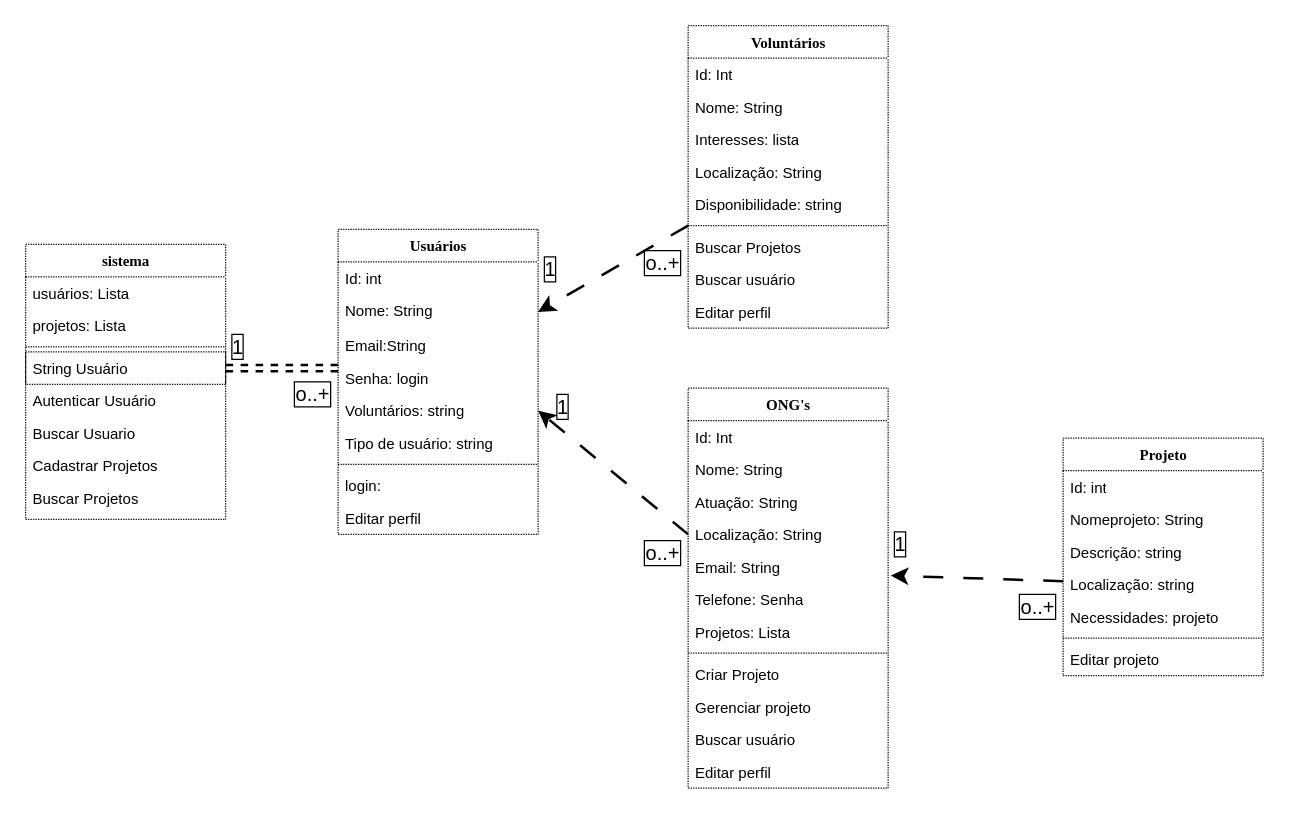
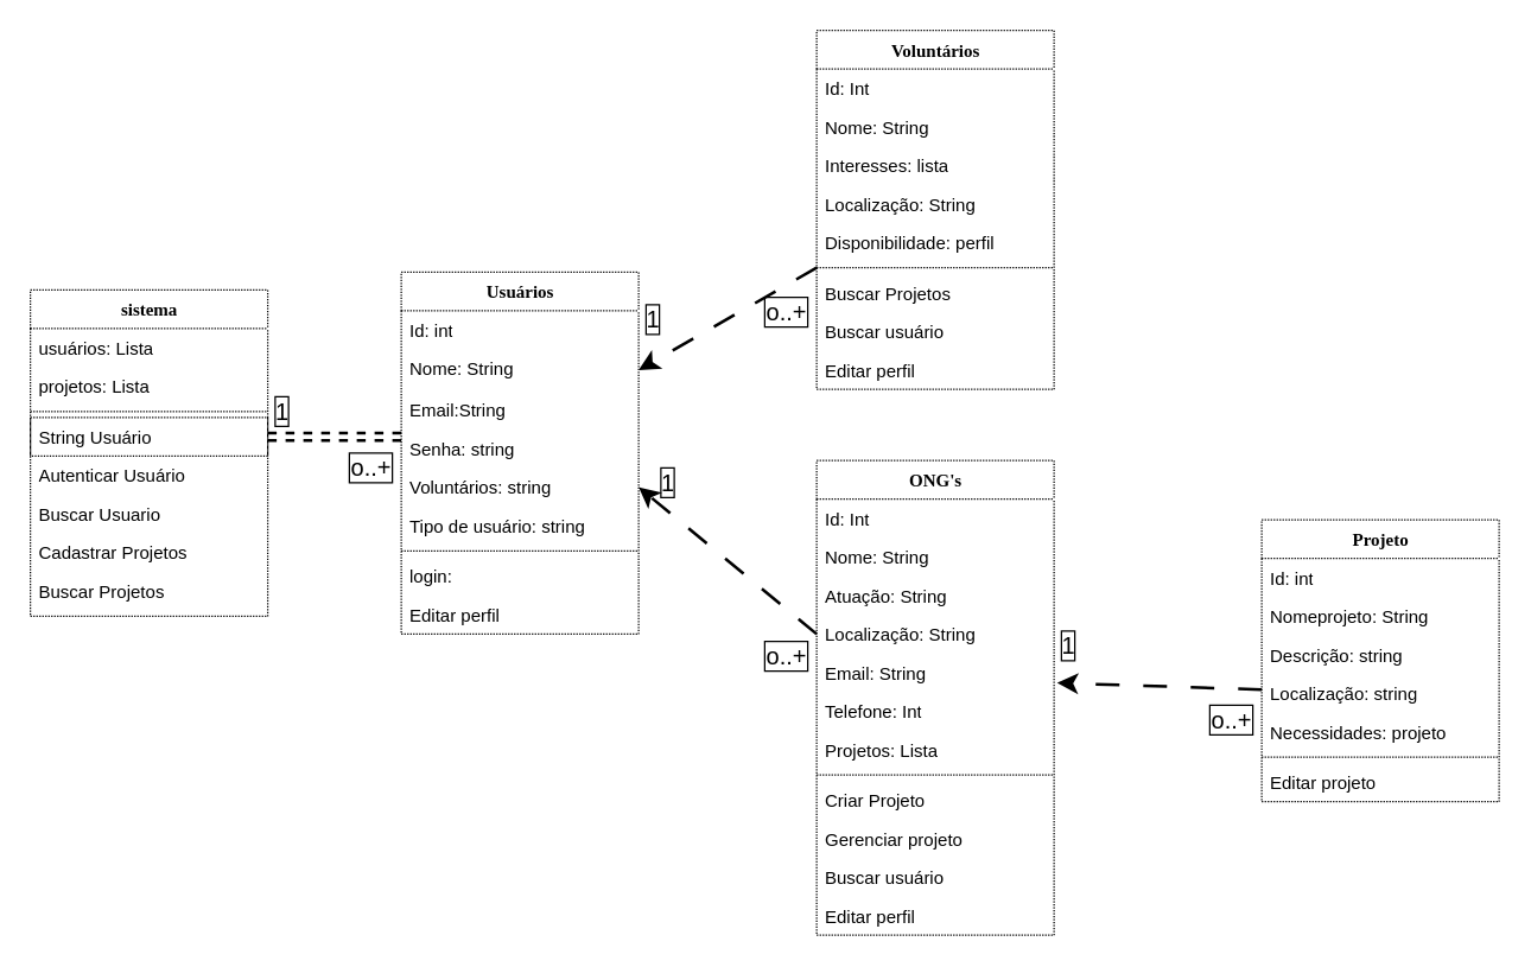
  <mxCell id="0" />
  <mxCell id="1" parent="0" />
  <mxCell id="2" value="sistema" style="swimlane;html=1;fontStyle=1;align=center;verticalAlign=top;childLayout=stackLayout;horizontal=1;startSize=26;horizontalStack=0;resizeParent=1;resizeLast=0;collapsible=1;marginBottom=0;swimlaneFillColor=#ffffff;rounded=0;shadow=0;comic=0;labelBackgroundColor=none;strokeWidth=1;fillColor=none;fontFamily=Verdana;fontSize=12;dashed=1;dashPattern=1 1;" parent="1" vertex="1"><mxGeometry x="20" y="195" width="160" height="220" as="geometry" /></mxCell>
  <mxCell id="3" value="usuários: Lista" style="text;html=1;strokeColor=none;fillColor=none;align=left;verticalAlign=top;spacingLeft=4;spacingRight=4;whiteSpace=wrap;overflow=hidden;rotatable=0;points=[[0,0.5],[1,0.5]];portConstraint=eastwest;dashed=1;dashPattern=1 1;" parent="2" vertex="1"><mxGeometry y="26" width="160" height="26" as="geometry" /></mxCell>
  <mxCell id="4" value="projetos: Lista" style="text;html=1;strokeColor=none;fillColor=none;align=left;verticalAlign=top;spacingLeft=4;spacingRight=4;whiteSpace=wrap;overflow=hidden;rotatable=0;points=[[0,0.5],[1,0.5]];portConstraint=eastwest;dashed=1;dashPattern=1 1;" vertex="1" parent="2"><mxGeometry y="52" width="160" height="26" as="geometry" /></mxCell>
  <mxCell id="5" value="" style="line;html=1;strokeWidth=1;fillColor=none;align=left;verticalAlign=middle;spacingTop=-1;spacingLeft=3;spacingRight=3;rotatable=0;labelPosition=right;points=[];portConstraint=eastwest;dashed=1;dashPattern=1 1;" parent="2" vertex="1"><mxGeometry y="78" width="160" height="8" as="geometry" /></mxCell>
  <mxCell id="6" value="String Usuário&amp;nbsp;" style="text;html=1;strokeColor=default;fillColor=none;align=left;verticalAlign=top;spacingLeft=4;spacingRight=4;whiteSpace=wrap;overflow=hidden;rotatable=0;points=[[0,0.5],[1,0.5]];portConstraint=eastwest;dashed=1;dashPattern=1 1;" parent="2" vertex="1"><mxGeometry y="86" width="160" height="26" as="geometry" /></mxCell>
  <mxCell id="7" value="Autenticar Usuário&amp;nbsp;" style="text;html=1;strokeColor=none;fillColor=none;align=left;verticalAlign=top;spacingLeft=4;spacingRight=4;whiteSpace=wrap;overflow=hidden;rotatable=0;points=[[0,0.5],[1,0.5]];portConstraint=eastwest;dashed=1;dashPattern=1 1;" vertex="1" parent="2"><mxGeometry y="112" width="160" height="26" as="geometry" /></mxCell>
  <mxCell id="8" value="Buscar Usuario" style="text;html=1;strokeColor=none;fillColor=none;align=left;verticalAlign=top;spacingLeft=4;spacingRight=4;whiteSpace=wrap;overflow=hidden;rotatable=0;points=[[0,0.5],[1,0.5]];portConstraint=eastwest;dashed=1;dashPattern=1 1;" vertex="1" parent="2"><mxGeometry y="138" width="160" height="26" as="geometry" /></mxCell>
  <mxCell id="9" value="Cadastrar Projetos" style="text;html=1;strokeColor=none;fillColor=none;align=left;verticalAlign=top;spacingLeft=4;spacingRight=4;whiteSpace=wrap;overflow=hidden;rotatable=0;points=[[0,0.5],[1,0.5]];portConstraint=eastwest;dashed=1;dashPattern=1 1;" vertex="1" parent="2"><mxGeometry y="164" width="160" height="26" as="geometry" /></mxCell>
  <mxCell id="10" value="Buscar Projetos" style="text;html=1;strokeColor=none;fillColor=none;align=left;verticalAlign=top;spacingLeft=4;spacingRight=4;whiteSpace=wrap;overflow=hidden;rotatable=0;points=[[0,0.5],[1,0.5]];portConstraint=eastwest;dashed=1;" vertex="1" parent="2"><mxGeometry y="190" width="160" height="26" as="geometry" /></mxCell>
  <mxCell id="11" value="Usuários" style="swimlane;html=1;fontStyle=1;align=center;verticalAlign=top;childLayout=stackLayout;horizontal=1;startSize=26;horizontalStack=0;resizeParent=1;resizeLast=0;collapsible=1;marginBottom=0;swimlaneFillColor=#ffffff;rounded=0;shadow=0;comic=0;labelBackgroundColor=none;strokeWidth=1;fillColor=none;fontFamily=Verdana;fontSize=12;dashed=1;dashPattern=1 1;" parent="1" vertex="1"><mxGeometry x="270" y="183" width="160" height="244" as="geometry" /></mxCell>
  <mxCell id="12" value="Id: int" style="text;html=1;strokeColor=none;fillColor=none;align=left;verticalAlign=top;spacingLeft=4;spacingRight=4;whiteSpace=wrap;overflow=hidden;rotatable=0;points=[[0,0.5],[1,0.5]];portConstraint=eastwest;dashed=1;dashPattern=1 1;" parent="11" vertex="1"><mxGeometry y="26" width="160" height="26" as="geometry" /></mxCell>
  <mxCell id="13" value="Nome: String" style="text;html=1;strokeColor=none;fillColor=none;align=left;verticalAlign=top;spacingLeft=4;spacingRight=4;whiteSpace=wrap;overflow=hidden;rotatable=0;points=[[0,0.5],[1,0.5]];portConstraint=eastwest;dashed=1;dashPattern=1 1;" vertex="1" parent="11"><mxGeometry y="52" width="160" height="28" as="geometry" /></mxCell>
  <mxCell id="14" value="Email:String" style="text;html=1;strokeColor=none;fillColor=none;align=left;verticalAlign=top;spacingLeft=4;spacingRight=4;whiteSpace=wrap;overflow=hidden;rotatable=0;points=[[0,0.5],[1,0.5]];portConstraint=eastwest;dashed=1;" parent="11" vertex="1"><mxGeometry y="80" width="160" height="26" as="geometry" /></mxCell>
- <mxCell id="15" value="Senha: login" style="text;html=1;strokeColor=none;fillColor=none;align=left;verticalAlign=top;spacingLeft=4;spacingRight=4;whiteSpace=wrap;overflow=hidden;rotatable=0;points=[[0,0.5],[1,0.5]];portConstraint=eastwest;dashed=1;dashPattern=1 1;" parent="11" vertex="1"><mxGeometry y="106" width="160" height="26" as="geometry" /></mxCell>
+ <mxCell id="15" value="Senha: string" style="text;html=1;strokeColor=none;fillColor=none;align=left;verticalAlign=top;spacingLeft=4;spacingRight=4;whiteSpace=wrap;overflow=hidden;rotatable=0;points=[[0,0.5],[1,0.5]];portConstraint=eastwest;dashed=1;dashPattern=1 1;" parent="11" vertex="1"><mxGeometry y="106" width="160" height="26" as="geometry" /></mxCell>
  <mxCell id="16" value="Voluntários: string" style="text;html=1;strokeColor=none;fillColor=none;align=left;verticalAlign=top;spacingLeft=4;spacingRight=4;whiteSpace=wrap;overflow=hidden;rotatable=0;points=[[0,0.5],[1,0.5]];portConstraint=eastwest;dashed=1;dashPattern=1 1;" parent="11" vertex="1"><mxGeometry y="132" width="160" height="26" as="geometry" /></mxCell>
  <mxCell id="17" value="Tipo de usuário: string" style="text;html=1;strokeColor=none;fillColor=none;align=left;verticalAlign=top;spacingLeft=4;spacingRight=4;whiteSpace=wrap;overflow=hidden;rotatable=0;points=[[0,0.5],[1,0.5]];portConstraint=eastwest;dashed=1;dashPattern=1 1;" parent="11" vertex="1"><mxGeometry y="158" width="160" height="26" as="geometry" /></mxCell>
  <mxCell id="18" value="" style="line;html=1;strokeWidth=1;fillColor=none;align=left;verticalAlign=middle;spacingTop=-1;spacingLeft=3;spacingRight=3;rotatable=0;labelPosition=right;points=[];portConstraint=eastwest;dashed=1;dashPattern=1 1;" parent="11" vertex="1"><mxGeometry y="184" width="160" height="8" as="geometry" /></mxCell>
  <mxCell id="19" value="login:&lt;div&gt;&lt;br&gt;&lt;/div&gt;" style="text;html=1;strokeColor=none;fillColor=none;align=left;verticalAlign=top;spacingLeft=4;spacingRight=4;whiteSpace=wrap;overflow=hidden;rotatable=0;points=[[0,0.5],[1,0.5]];portConstraint=eastwest;dashed=1;dashPattern=1 1;" parent="11" vertex="1"><mxGeometry y="192" width="160" height="26" as="geometry" /></mxCell>
  <mxCell id="20" value="Editar perfil" style="text;html=1;strokeColor=none;fillColor=none;align=left;verticalAlign=top;spacingLeft=4;spacingRight=4;whiteSpace=wrap;overflow=hidden;rotatable=0;points=[[0,0.5],[1,0.5]];portConstraint=eastwest;dashed=1;dashPattern=1 1;" parent="11" vertex="1"><mxGeometry y="218" width="160" height="26" as="geometry" /></mxCell>
  <mxCell id="21" value="Voluntários" style="swimlane;html=1;fontStyle=1;align=center;verticalAlign=top;childLayout=stackLayout;horizontal=1;startSize=26;horizontalStack=0;resizeParent=1;resizeLast=0;collapsible=1;marginBottom=0;swimlaneFillColor=#ffffff;rounded=0;shadow=0;comic=0;labelBackgroundColor=none;strokeWidth=1;fillColor=none;fontFamily=Verdana;fontSize=12;dashed=1;dashPattern=1 1;" parent="1" vertex="1"><mxGeometry x="550" y="20" width="160" height="242" as="geometry" /></mxCell>
  <mxCell id="22" value="Id: Int" style="text;html=1;strokeColor=none;fillColor=none;align=left;verticalAlign=top;spacingLeft=4;spacingRight=4;whiteSpace=wrap;overflow=hidden;rotatable=0;points=[[0,0.5],[1,0.5]];portConstraint=eastwest;dashed=1;dashPattern=1 1;" parent="21" vertex="1"><mxGeometry y="26" width="160" height="26" as="geometry" /></mxCell>
  <mxCell id="23" value="Nome: String" style="text;html=1;strokeColor=none;fillColor=none;align=left;verticalAlign=top;spacingLeft=4;spacingRight=4;whiteSpace=wrap;overflow=hidden;rotatable=0;points=[[0,0.5],[1,0.5]];portConstraint=eastwest;dashed=1;dashPattern=1 1;" vertex="1" parent="21"><mxGeometry y="52" width="160" height="26" as="geometry" /></mxCell>
  <mxCell id="24" value="Interesses: lista" style="text;html=1;strokeColor=none;fillColor=none;align=left;verticalAlign=top;spacingLeft=4;spacingRight=4;whiteSpace=wrap;overflow=hidden;rotatable=0;points=[[0,0.5],[1,0.5]];portConstraint=eastwest;dashed=1;dashPattern=1 1;" vertex="1" parent="21"><mxGeometry y="78" width="160" height="26" as="geometry" /></mxCell>
  <mxCell id="25" value="Localização: String" style="text;html=1;strokeColor=none;fillColor=none;align=left;verticalAlign=top;spacingLeft=4;spacingRight=4;whiteSpace=wrap;overflow=hidden;rotatable=0;points=[[0,0.5],[1,0.5]];portConstraint=eastwest;dashed=1;dashPattern=1 1;" parent="21" vertex="1"><mxGeometry y="104" width="160" height="26" as="geometry" /></mxCell>
- <mxCell id="26" value="Disponibilidade: string" style="text;html=1;strokeColor=none;fillColor=none;align=left;verticalAlign=top;spacingLeft=4;spacingRight=4;whiteSpace=wrap;overflow=hidden;rotatable=0;points=[[0,0.5],[1,0.5]];portConstraint=eastwest;dashed=1;dashPattern=1 1;" parent="21" vertex="1"><mxGeometry y="130" width="160" height="26" as="geometry" /></mxCell>
+ <mxCell id="26" value="Disponibilidade: perfil" style="text;html=1;strokeColor=none;fillColor=none;align=left;verticalAlign=top;spacingLeft=4;spacingRight=4;whiteSpace=wrap;overflow=hidden;rotatable=0;points=[[0,0.5],[1,0.5]];portConstraint=eastwest;dashed=1;dashPattern=1 1;" parent="21" vertex="1"><mxGeometry y="130" width="160" height="26" as="geometry" /></mxCell>
  <mxCell id="27" value="" style="line;html=1;strokeWidth=1;fillColor=none;align=left;verticalAlign=middle;spacingTop=-1;spacingLeft=3;spacingRight=3;rotatable=0;labelPosition=right;points=[];portConstraint=eastwest;dashed=1;dashPattern=1 1;" parent="21" vertex="1"><mxGeometry y="156" width="160" height="8" as="geometry" /></mxCell>
  <mxCell id="28" value="Buscar Projetos&amp;nbsp;" style="text;html=1;strokeColor=none;fillColor=none;align=left;verticalAlign=top;spacingLeft=4;spacingRight=4;whiteSpace=wrap;overflow=hidden;rotatable=0;points=[[0,0.5],[1,0.5]];portConstraint=eastwest;dashed=1;dashPattern=1 1;" parent="21" vertex="1"><mxGeometry y="164" width="160" height="26" as="geometry" /></mxCell>
  <mxCell id="29" value="Buscar usuário" style="text;html=1;strokeColor=none;fillColor=none;align=left;verticalAlign=top;spacingLeft=4;spacingRight=4;whiteSpace=wrap;overflow=hidden;rotatable=0;points=[[0,0.5],[1,0.5]];portConstraint=eastwest;dashed=1;dashPattern=1 1;" parent="21" vertex="1"><mxGeometry y="190" width="160" height="26" as="geometry" /></mxCell>
  <mxCell id="30" value="Editar perfil" style="text;html=1;strokeColor=none;fillColor=none;align=left;verticalAlign=top;spacingLeft=4;spacingRight=4;whiteSpace=wrap;overflow=hidden;rotatable=0;points=[[0,0.5],[1,0.5]];portConstraint=eastwest;dashed=1;dashPattern=1 1;" vertex="1" parent="21"><mxGeometry y="216" width="160" height="26" as="geometry" /></mxCell>
  <mxCell id="31" value="Projeto" style="swimlane;html=1;fontStyle=1;align=center;verticalAlign=top;childLayout=stackLayout;horizontal=1;startSize=26;horizontalStack=0;resizeParent=1;resizeLast=0;collapsible=1;marginBottom=0;swimlaneFillColor=#ffffff;rounded=0;shadow=0;comic=0;labelBackgroundColor=none;strokeWidth=1;fillColor=none;fontFamily=Verdana;fontSize=12;dashed=1;dashPattern=1 1;" parent="1" vertex="1"><mxGeometry x="850" y="350" width="160" height="190" as="geometry" /></mxCell>
  <mxCell id="32" value="Id: int" style="text;html=1;strokeColor=none;fillColor=none;align=left;verticalAlign=top;spacingLeft=4;spacingRight=4;whiteSpace=wrap;overflow=hidden;rotatable=0;points=[[0,0.5],[1,0.5]];portConstraint=eastwest;dashed=1;dashPattern=1 1;" parent="31" vertex="1"><mxGeometry y="26" width="160" height="26" as="geometry" /></mxCell>
  <mxCell id="33" value="Nomeprojeto: String" style="text;html=1;strokeColor=none;fillColor=none;align=left;verticalAlign=top;spacingLeft=4;spacingRight=4;whiteSpace=wrap;overflow=hidden;rotatable=0;points=[[0,0.5],[1,0.5]];portConstraint=eastwest;dashed=1;dashPattern=1 1;" parent="31" vertex="1"><mxGeometry y="52" width="160" height="26" as="geometry" /></mxCell>
  <mxCell id="34" value="Descrição: string" style="text;html=1;strokeColor=none;fillColor=none;align=left;verticalAlign=top;spacingLeft=4;spacingRight=4;whiteSpace=wrap;overflow=hidden;rotatable=0;points=[[0,0.5],[1,0.5]];portConstraint=eastwest;dashed=1;dashPattern=1 1;" parent="31" vertex="1"><mxGeometry y="78" width="160" height="26" as="geometry" /></mxCell>
  <mxCell id="35" value="Localização: string" style="text;html=1;strokeColor=none;fillColor=none;align=left;verticalAlign=top;spacingLeft=4;spacingRight=4;whiteSpace=wrap;overflow=hidden;rotatable=0;points=[[0,0.5],[1,0.5]];portConstraint=eastwest;dashed=1;dashPattern=1 1;" parent="31" vertex="1"><mxGeometry y="104" width="160" height="26" as="geometry" /></mxCell>
  <mxCell id="36" value="Necessidades: projeto" style="text;html=1;strokeColor=none;fillColor=none;align=left;verticalAlign=top;spacingLeft=4;spacingRight=4;whiteSpace=wrap;overflow=hidden;rotatable=0;points=[[0,0.5],[1,0.5]];portConstraint=eastwest;dashed=1;dashPattern=1 1;" parent="31" vertex="1"><mxGeometry y="130" width="160" height="26" as="geometry" /></mxCell>
  <mxCell id="37" value="" style="line;html=1;strokeWidth=1;fillColor=none;align=left;verticalAlign=middle;spacingTop=-1;spacingLeft=3;spacingRight=3;rotatable=0;labelPosition=right;points=[];portConstraint=eastwest;dashed=1;dashPattern=1 1;" parent="31" vertex="1"><mxGeometry y="156" width="160" height="8" as="geometry" /></mxCell>
  <mxCell id="38" value="Editar projeto" style="text;html=1;strokeColor=none;fillColor=none;align=left;verticalAlign=top;spacingLeft=4;spacingRight=4;whiteSpace=wrap;overflow=hidden;rotatable=0;points=[[0,0.5],[1,0.5]];portConstraint=eastwest;dashed=1;dashPattern=1 1;" parent="31" vertex="1"><mxGeometry y="164" width="160" height="26" as="geometry" /></mxCell>
  <mxCell id="39" value="ONG's" style="swimlane;html=1;fontStyle=1;align=center;verticalAlign=top;childLayout=stackLayout;horizontal=1;startSize=26;horizontalStack=0;resizeParent=1;resizeLast=0;collapsible=1;marginBottom=0;swimlaneFillColor=#ffffff;rounded=0;shadow=0;comic=0;labelBackgroundColor=none;strokeWidth=1;fillColor=none;fontFamily=Verdana;fontSize=12;dashed=1;dashPattern=1 1;" vertex="1" parent="1"><mxGeometry x="550" y="310" width="160" height="320" as="geometry" /></mxCell>
  <mxCell id="40" value="Id: Int" style="text;html=1;strokeColor=none;fillColor=none;align=left;verticalAlign=top;spacingLeft=4;spacingRight=4;whiteSpace=wrap;overflow=hidden;rotatable=0;points=[[0,0.5],[1,0.5]];portConstraint=eastwest;dashed=1;dashPattern=1 1;" vertex="1" parent="39"><mxGeometry y="26" width="160" height="26" as="geometry" /></mxCell>
  <mxCell id="41" value="Nome: String" style="text;html=1;strokeColor=none;fillColor=none;align=left;verticalAlign=top;spacingLeft=4;spacingRight=4;whiteSpace=wrap;overflow=hidden;rotatable=0;points=[[0,0.5],[1,0.5]];portConstraint=eastwest;dashed=1;dashPattern=1 1;" vertex="1" parent="39"><mxGeometry y="52" width="160" height="26" as="geometry" /></mxCell>
  <mxCell id="42" value="Atuação: String" style="text;html=1;strokeColor=none;fillColor=none;align=left;verticalAlign=top;spacingLeft=4;spacingRight=4;whiteSpace=wrap;overflow=hidden;rotatable=0;points=[[0,0.5],[1,0.5]];portConstraint=eastwest;dashed=1;dashPattern=1 1;" vertex="1" parent="39"><mxGeometry y="78" width="160" height="26" as="geometry" /></mxCell>
  <mxCell id="43" value="Localização: String" style="text;html=1;strokeColor=none;fillColor=none;align=left;verticalAlign=top;spacingLeft=4;spacingRight=4;whiteSpace=wrap;overflow=hidden;rotatable=0;points=[[0,0.5],[1,0.5]];portConstraint=eastwest;dashed=1;dashPattern=1 1;" vertex="1" parent="39"><mxGeometry y="104" width="160" height="26" as="geometry" /></mxCell>
  <mxCell id="44" value="Email: String" style="text;html=1;strokeColor=none;fillColor=none;align=left;verticalAlign=top;spacingLeft=4;spacingRight=4;whiteSpace=wrap;overflow=hidden;rotatable=0;points=[[0,0.5],[1,0.5]];portConstraint=eastwest;dashed=1;dashPattern=1 1;" vertex="1" parent="39"><mxGeometry y="130" width="160" height="26" as="geometry" /></mxCell>
- <mxCell id="45" value="Telefone: Senha" style="text;html=1;strokeColor=none;fillColor=none;align=left;verticalAlign=top;spacingLeft=4;spacingRight=4;whiteSpace=wrap;overflow=hidden;rotatable=0;points=[[0,0.5],[1,0.5]];portConstraint=eastwest;dashed=1;dashPattern=1 1;" vertex="1" parent="39"><mxGeometry y="156" width="160" height="26" as="geometry" /></mxCell>
+ <mxCell id="45" value="Telefone: Int" style="text;html=1;strokeColor=none;fillColor=none;align=left;verticalAlign=top;spacingLeft=4;spacingRight=4;whiteSpace=wrap;overflow=hidden;rotatable=0;points=[[0,0.5],[1,0.5]];portConstraint=eastwest;dashed=1;dashPattern=1 1;" vertex="1" parent="39"><mxGeometry y="156" width="160" height="26" as="geometry" /></mxCell>
  <mxCell id="46" value="Projetos: Lista" style="text;html=1;strokeColor=none;fillColor=none;align=left;verticalAlign=top;spacingLeft=4;spacingRight=4;whiteSpace=wrap;overflow=hidden;rotatable=0;points=[[0,0.5],[1,0.5]];portConstraint=eastwest;dashed=1;dashPattern=1 1;" vertex="1" parent="39"><mxGeometry y="182" width="160" height="26" as="geometry" /></mxCell>
  <mxCell id="47" value="" style="line;html=1;strokeWidth=1;fillColor=none;align=left;verticalAlign=middle;spacingTop=-1;spacingLeft=3;spacingRight=3;rotatable=0;labelPosition=right;points=[];portConstraint=eastwest;dashed=1;dashPattern=1 1;" vertex="1" parent="39"><mxGeometry y="208" width="160" height="8" as="geometry" /></mxCell>
  <mxCell id="48" value="Criar Projeto" style="text;html=1;strokeColor=none;fillColor=none;align=left;verticalAlign=top;spacingLeft=4;spacingRight=4;whiteSpace=wrap;overflow=hidden;rotatable=0;points=[[0,0.5],[1,0.5]];portConstraint=eastwest;dashed=1;dashPattern=1 1;" vertex="1" parent="39"><mxGeometry y="216" width="160" height="26" as="geometry" /></mxCell>
  <mxCell id="49" value="Gerenciar projeto" style="text;html=1;strokeColor=none;fillColor=none;align=left;verticalAlign=top;spacingLeft=4;spacingRight=4;whiteSpace=wrap;overflow=hidden;rotatable=0;points=[[0,0.5],[1,0.5]];portConstraint=eastwest;dashed=1;dashPattern=1 1;" vertex="1" parent="39"><mxGeometry y="242" width="160" height="26" as="geometry" /></mxCell>
  <mxCell id="50" value="Buscar usuário" style="text;html=1;strokeColor=none;fillColor=none;align=left;verticalAlign=top;spacingLeft=4;spacingRight=4;whiteSpace=wrap;overflow=hidden;rotatable=0;points=[[0,0.5],[1,0.5]];portConstraint=eastwest;dashed=1;dashPattern=1 1;" vertex="1" parent="39"><mxGeometry y="268" width="160" height="26" as="geometry" /></mxCell>
  <mxCell id="51" value="Editar perfil" style="text;html=1;strokeColor=none;fillColor=none;align=left;verticalAlign=top;spacingLeft=4;spacingRight=4;whiteSpace=wrap;overflow=hidden;rotatable=0;points=[[0,0.5],[1,0.5]];portConstraint=eastwest;dashed=1;dashPattern=1 1;" vertex="1" parent="39"><mxGeometry y="294" width="160" height="26" as="geometry" /></mxCell>
  <mxCell id="52" value="" style="edgeStyle=none;curved=1;rounded=0;orthogonalLoop=1;jettySize=auto;html=1;fontSize=12;startArrow=none;startFill=0;entryX=0;entryY=0.192;entryDx=0;entryDy=0;entryPerimeter=0;strokeWidth=2;targetPerimeterSpacing=2;shape=link;dashed=1;" edge="1" parent="1" source="6" target="15"><mxGeometry relative="1" as="geometry" /></mxCell>
  <mxCell id="53" style="edgeStyle=none;curved=1;rounded=0;orthogonalLoop=1;jettySize=auto;html=1;entryX=1.013;entryY=0.769;entryDx=0;entryDy=0;entryPerimeter=0;fontSize=12;startSize=8;endSize=8;dashed=1;dashPattern=8 8;strokeWidth=2;" edge="1" parent="1" source="35" target="44"><mxGeometry relative="1" as="geometry" /></mxCell>
  <mxCell id="54" style="edgeStyle=none;curved=1;rounded=0;orthogonalLoop=1;jettySize=auto;html=1;entryX=1;entryY=0.5;entryDx=0;entryDy=0;fontSize=12;startSize=8;endSize=8;dashed=1;dashPattern=8 8;strokeWidth=2;" edge="1" parent="1" target="13"><mxGeometry relative="1" as="geometry"><mxPoint x="550" y="180" as="sourcePoint" /></mxGeometry></mxCell>
  <mxCell id="55" style="edgeStyle=none;curved=1;rounded=0;orthogonalLoop=1;jettySize=auto;html=1;exitX=0;exitY=0.5;exitDx=0;exitDy=0;entryX=1;entryY=0.5;entryDx=0;entryDy=0;fontSize=12;startSize=8;endSize=8;dashed=1;dashPattern=8 8;strokeWidth=2;" edge="1" parent="1" source="43" target="16"><mxGeometry relative="1" as="geometry" /></mxCell>
  <mxCell id="56" value="o..+" style="text;html=1;align=center;verticalAlign=middle;whiteSpace=wrap;rounded=0;fontSize=16;labelBorderColor=default;" vertex="1" parent="1"><mxGeometry x="220" y="300" width="60" height="30" as="geometry" /></mxCell>
  <mxCell id="57" value="1" style="text;html=1;align=center;verticalAlign=middle;whiteSpace=wrap;rounded=0;fontSize=16;labelBorderColor=default;" vertex="1" parent="1"><mxGeometry x="160" y="262" width="60" height="30" as="geometry" /></mxCell>
  <mxCell id="58" value="1" style="text;html=1;align=center;verticalAlign=middle;whiteSpace=wrap;rounded=0;fontSize=16;labelBorderColor=default;" vertex="1" parent="1"><mxGeometry x="410" y="200" width="60" height="30" as="geometry" /></mxCell>
  <mxCell id="59" value="o..+" style="text;html=1;align=center;verticalAlign=middle;whiteSpace=wrap;rounded=0;fontSize=16;labelBorderColor=default;" vertex="1" parent="1"><mxGeometry x="500" y="195" width="60" height="30" as="geometry" /></mxCell>
  <mxCell id="60" value="o..+" style="text;html=1;align=center;verticalAlign=middle;whiteSpace=wrap;rounded=0;fontSize=16;labelBorderColor=default;" vertex="1" parent="1"><mxGeometry x="500" y="427" width="60" height="30" as="geometry" /></mxCell>
  <mxCell id="61" value="1" style="text;html=1;align=center;verticalAlign=middle;whiteSpace=wrap;rounded=0;fontSize=16;labelBorderColor=default;" vertex="1" parent="1"><mxGeometry x="420" y="310" width="60" height="30" as="geometry" /></mxCell>
  <mxCell id="62" value="o..+" style="text;html=1;align=center;verticalAlign=middle;whiteSpace=wrap;rounded=0;fontSize=16;labelBorderColor=default;" vertex="1" parent="1"><mxGeometry x="800" y="470" width="60" height="30" as="geometry" /></mxCell>
  <mxCell id="63" value="1" style="text;html=1;align=center;verticalAlign=middle;whiteSpace=wrap;rounded=0;fontSize=16;labelBorderColor=default;" vertex="1" parent="1"><mxGeometry x="690" y="420" width="60" height="30" as="geometry" /></mxCell>
